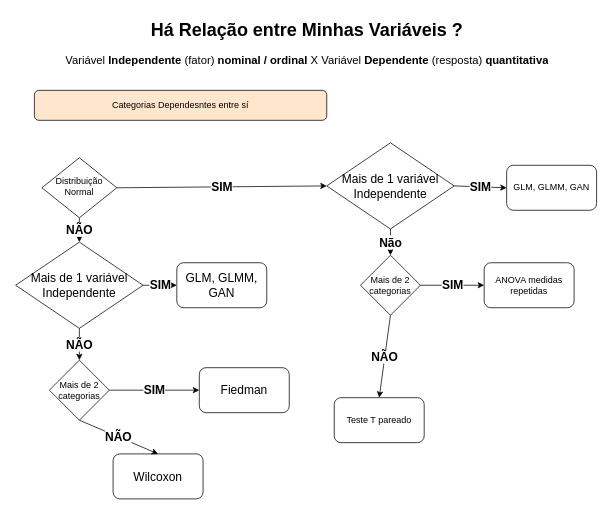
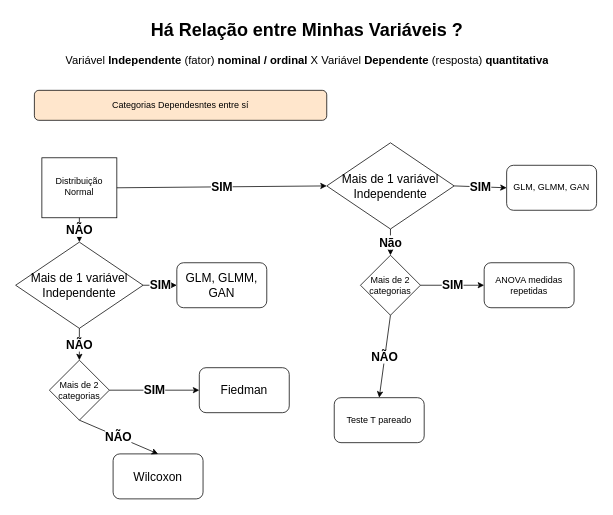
  <mxCell id="0" />
  <mxCell id="1" parent="0" />
  <mxCell id="2" value="Categorias Dependesntes entre sí" style="rounded=1;whiteSpace=wrap;html=1;fontSize=12;glass=0;strokeWidth=1;shadow=0;fillColor=#ffe6cc;" parent="1" vertex="1"><mxGeometry x="45" y="120" width="390" height="40" as="geometry" /></mxCell>
- <mxCell id="3" value="Distribuição Normal" style="rhombus;whiteSpace=wrap;html=1;shadow=0;fontFamily=Helvetica;fontSize=12;align=center;strokeWidth=1;spacing=6;spacingTop=-4;" parent="1" vertex="1"><mxGeometry x="55" y="210" width="100" height="80" as="geometry" /></mxCell>
+ <mxCell id="3" value="Distribuição Normal" style="whiteSpace=wrap;html=1;shadow=0;fontFamily=Helvetica;fontSize=12;align=center;strokeWidth=1;spacing=6;spacingTop=-4;rounded=0;" parent="1" vertex="1"><mxGeometry x="55" y="210" width="100" height="80" as="geometry" /></mxCell>
  <mxCell id="4" value="&lt;h1&gt;Há Relação entre Minhas Variáveis ?&lt;/h1&gt;&lt;p style=&quot;font-size: 15px&quot;&gt;Variável &lt;b&gt;Independente&lt;/b&gt; (fator) &lt;b&gt;nominal / ordinal&lt;/b&gt;&amp;nbsp;X&amp;nbsp;&lt;span&gt;Variável &lt;/span&gt;&lt;b&gt;Dependente&lt;/b&gt;&lt;span&gt; (resposta) &lt;/span&gt;&lt;b&gt;quantitativa&lt;/b&gt;&lt;/p&gt;&lt;p&gt;&lt;br&gt;&lt;/p&gt;" style="text;html=1;strokeColor=none;fillColor=none;spacing=5;spacingTop=-20;whiteSpace=wrap;overflow=hidden;rounded=0;align=center;" vertex="1" parent="1"><mxGeometry x="64" y="20" width="690" height="80" as="geometry" /></mxCell>
  <mxCell id="5" value="Mais de 2 categorias" style="rhombus;whiteSpace=wrap;html=1;align=center;" vertex="1" parent="1"><mxGeometry x="480" y="340" width="80" height="80" as="geometry" /></mxCell>
  <mxCell id="6" value="Não" style="endArrow=classic;html=1;exitX=0.5;exitY=1;exitDx=0;exitDy=0;entryX=0.5;entryY=0;entryDx=0;entryDy=0;fontStyle=1;fontSize=16;" edge="1" parent="1" source="15" target="5"><mxGeometry width="50" height="50" relative="1" as="geometry"><mxPoint x="505" y="270" as="sourcePoint" /><mxPoint x="665" y="370" as="targetPoint" /></mxGeometry></mxCell>
  <mxCell id="7" value="ANOVA medidas repetidas" style="rounded=1;whiteSpace=wrap;html=1;align=center;" vertex="1" parent="1"><mxGeometry x="645" y="350" width="120" height="60" as="geometry" /></mxCell>
  <mxCell id="8" value="Teste T pareado" style="rounded=1;whiteSpace=wrap;html=1;align=center;" vertex="1" parent="1"><mxGeometry x="445" y="530" width="120" height="60" as="geometry" /></mxCell>
  <mxCell id="9" value="SIM" style="endArrow=classic;html=1;labelBackgroundColor=#ffffff;fontSize=16;exitX=1;exitY=0.5;exitDx=0;exitDy=0;entryX=0;entryY=0.5;entryDx=0;entryDy=0;fontStyle=1" edge="1" parent="1" source="3" target="15"><mxGeometry width="50" height="50" relative="1" as="geometry"><mxPoint x="385" y="410" as="sourcePoint" /><mxPoint x="215" y="250" as="targetPoint" /></mxGeometry></mxCell>
  <mxCell id="10" value="NÃO" style="endArrow=classic;html=1;labelBackgroundColor=#ffffff;fontSize=16;exitX=0.5;exitY=1;exitDx=0;exitDy=0;entryX=0.5;entryY=0;entryDx=0;entryDy=0;fontStyle=1" edge="1" parent="1" source="5" target="8"><mxGeometry width="50" height="50" relative="1" as="geometry"><mxPoint x="664" y="480" as="sourcePoint" /><mxPoint x="554" y="520" as="targetPoint" /></mxGeometry></mxCell>
  <mxCell id="11" value="SIM" style="endArrow=classic;html=1;labelBackgroundColor=#ffffff;fontSize=16;exitX=1;exitY=0.5;exitDx=0;exitDy=0;fontStyle=1;" edge="1" parent="1" source="5" target="7"><mxGeometry width="50" height="50" relative="1" as="geometry"><mxPoint x="664" y="480" as="sourcePoint" /><mxPoint x="601" y="390" as="targetPoint" /></mxGeometry></mxCell>
  <mxCell id="12" value="GLM, GLMM, GAN" style="rounded=1;whiteSpace=wrap;html=1;align=center;" vertex="1" parent="1"><mxGeometry x="675" y="220" width="120" height="60" as="geometry" /></mxCell>
  <mxCell id="13" value="SIM" style="endArrow=classic;html=1;labelBackgroundColor=#ffffff;fontSize=16;entryX=0;entryY=0.5;entryDx=0;entryDy=0;fontStyle=1;exitX=1;exitY=0.5;exitDx=0;exitDy=0;" edge="1" parent="1" source="15" target="12"><mxGeometry width="50" height="50" relative="1" as="geometry"><mxPoint x="565" y="250" as="sourcePoint" /><mxPoint x="615" y="200" as="targetPoint" /></mxGeometry></mxCell>
  <mxCell id="14" value="NÃO" style="endArrow=classic;html=1;labelBackgroundColor=#ffffff;fontSize=16;exitX=0.5;exitY=1;exitDx=0;exitDy=0;entryX=0.5;entryY=0;entryDx=0;entryDy=0;fontStyle=1" edge="1" parent="1" source="3" target="16"><mxGeometry width="50" height="50" relative="1" as="geometry"><mxPoint x="385" y="400" as="sourcePoint" /><mxPoint x="105" y="340" as="targetPoint" /></mxGeometry></mxCell>
  <mxCell id="15" value="Mais de 1 variável Independente&lt;br&gt;" style="rhombus;whiteSpace=wrap;html=1;fontSize=16;align=center;" vertex="1" parent="1"><mxGeometry x="435" y="190" width="170" height="115" as="geometry" /></mxCell>
  <mxCell id="16" value="Mais de 1 variável Independente&lt;br&gt;" style="rhombus;whiteSpace=wrap;html=1;fontSize=16;align=center;" vertex="1" parent="1"><mxGeometry x="20" y="322.5" width="170" height="115" as="geometry" /></mxCell>
  <mxCell id="17" value="Mais de 2 categorias" style="rhombus;whiteSpace=wrap;html=1;align=center;" vertex="1" parent="1"><mxGeometry x="65" y="480" width="80" height="80" as="geometry" /></mxCell>
  <mxCell id="18" value="NÃO" style="endArrow=classic;html=1;labelBackgroundColor=#ffffff;fontSize=16;entryX=0.5;entryY=0;entryDx=0;entryDy=0;fontStyle=1" edge="1" parent="1" source="16" target="17"><mxGeometry width="50" height="50" relative="1" as="geometry"><mxPoint x="105" y="450" as="sourcePoint" /><mxPoint x="435" y="320" as="targetPoint" /></mxGeometry></mxCell>
  <mxCell id="19" value="Wilcoxon" style="rounded=1;whiteSpace=wrap;html=1;fontSize=16;align=center;" vertex="1" parent="1"><mxGeometry x="150" y="605" width="120" height="60" as="geometry" /></mxCell>
  <mxCell id="20" value="NÃO" style="endArrow=classic;html=1;labelBackgroundColor=#ffffff;fontSize=16;exitX=0.5;exitY=1;exitDx=0;exitDy=0;entryX=0.5;entryY=0;entryDx=0;entryDy=0;fontStyle=1" edge="1" parent="1" source="17" target="19"><mxGeometry width="50" height="50" relative="1" as="geometry"><mxPoint x="385" y="370" as="sourcePoint" /><mxPoint x="435" y="320" as="targetPoint" /></mxGeometry></mxCell>
  <mxCell id="21" value="Fiedman" style="rounded=1;whiteSpace=wrap;html=1;fontSize=16;align=center;" vertex="1" parent="1"><mxGeometry x="265" y="490" width="120" height="60" as="geometry" /></mxCell>
  <mxCell id="22" value="GLM, GLMM, GAN" style="rounded=1;whiteSpace=wrap;html=1;fontSize=16;align=center;" vertex="1" parent="1"><mxGeometry x="235" y="350" width="120" height="60" as="geometry" /></mxCell>
  <mxCell id="23" value="SIM" style="endArrow=classic;html=1;labelBackgroundColor=#ffffff;fontSize=16;exitX=1;exitY=0.5;exitDx=0;exitDy=0;entryX=0;entryY=0.5;entryDx=0;entryDy=0;fontStyle=1" edge="1" parent="1" source="16" target="22"><mxGeometry width="50" height="50" relative="1" as="geometry"><mxPoint x="385" y="370" as="sourcePoint" /><mxPoint x="435" y="320" as="targetPoint" /></mxGeometry></mxCell>
  <mxCell id="24" value="SIM" style="endArrow=classic;html=1;labelBackgroundColor=#ffffff;fontSize=16;exitX=1;exitY=0.5;exitDx=0;exitDy=0;entryX=0;entryY=0.5;entryDx=0;entryDy=0;fontStyle=1" edge="1" parent="1" source="17" target="21"><mxGeometry width="50" height="50" relative="1" as="geometry"><mxPoint x="385" y="370" as="sourcePoint" /><mxPoint x="435" y="320" as="targetPoint" /></mxGeometry></mxCell>
